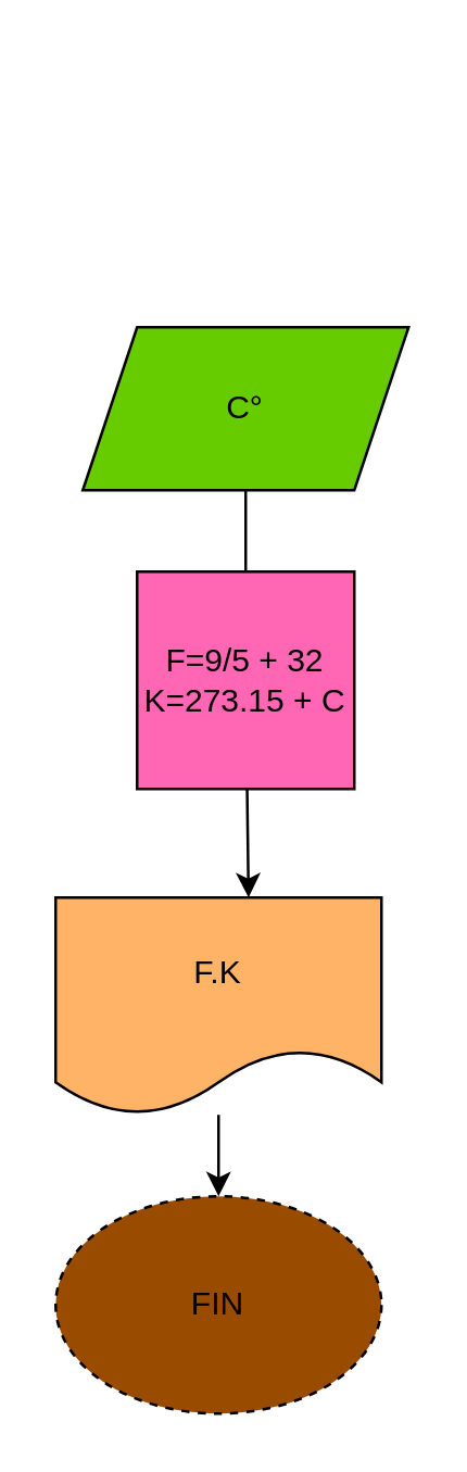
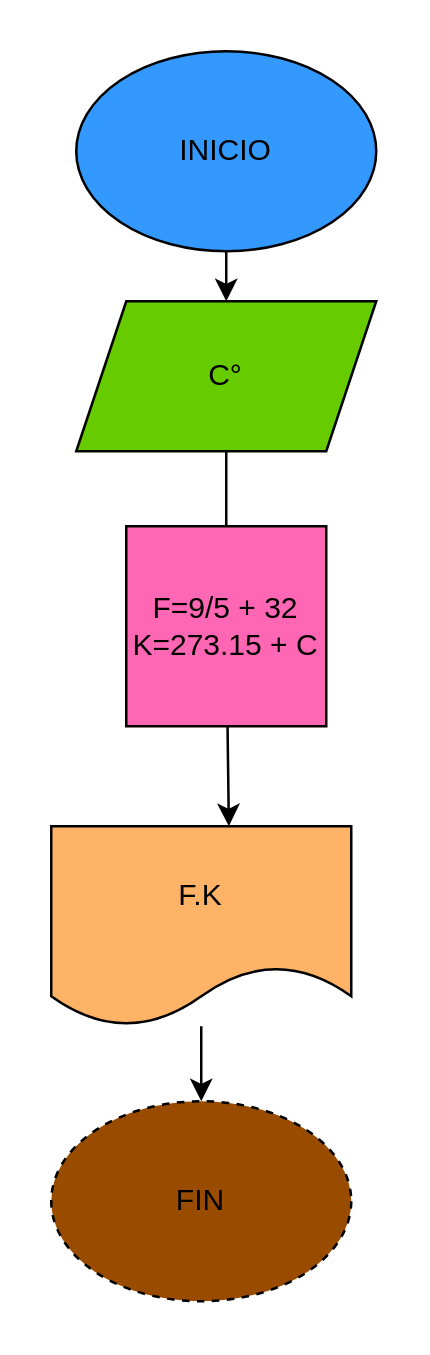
  <mxCell id="0" />
  <mxCell id="1" parent="0" />
+ <mxCell id="2" value="" style="edgeStyle=none;html=1;" parent="1" source="3" target="5" edge="1"><mxGeometry relative="1" as="geometry"><mxPoint x="90" y="150" as="targetPoint" /></mxGeometry></mxCell>
+ <mxCell id="3" value="INICIO" style="ellipse;whiteSpace=wrap;html=1;fillColor=#3399FF;" parent="1" vertex="1"><mxGeometry x="30" y="20" width="120" height="80" as="geometry" /></mxCell>
  <mxCell id="4" value="" style="edgeStyle=none;html=1;endArrow=none;" parent="1" source="5" target="7" edge="1"><mxGeometry relative="1" as="geometry" /></mxCell>
  <mxCell id="5" value="C°" style="shape=parallelogram;perimeter=parallelogramPerimeter;whiteSpace=wrap;html=1;fixedSize=1;fillColor=#66CC00;" parent="1" vertex="1"><mxGeometry x="30" y="120" width="120" height="60" as="geometry" /></mxCell>
  <mxCell id="6" value="" style="edgeStyle=none;html=1;entryX=0.592;entryY=0;entryDx=0;entryDy=0;entryPerimeter=0;" edge="1" parent="1" source="7" target="9"><mxGeometry relative="1" as="geometry" /></mxCell>
  <mxCell id="7" value="F=9/5 + 32&lt;br&gt;K=273.15 + C" style="whiteSpace=wrap;html=1;aspect=fixed;fillColor=#FF66B3;" parent="1" vertex="1"><mxGeometry x="50" y="210" width="80" height="80" as="geometry" /></mxCell>
  <mxCell id="8" value="" style="edgeStyle=none;html=1;" edge="1" parent="1" source="9" target="10"><mxGeometry relative="1" as="geometry" /></mxCell>
  <mxCell id="9" value="F.K" style="shape=document;whiteSpace=wrap;html=1;boundedLbl=1;fillColor=#FFB366;" vertex="1" parent="1"><mxGeometry x="20" y="330" width="120" height="80" as="geometry" /></mxCell>
  <mxCell id="10" value="FIN" style="ellipse;whiteSpace=wrap;html=1;fillColor=#994C00;dashed=1;" vertex="1" parent="1"><mxGeometry x="20" y="440" width="120" height="80" as="geometry" /></mxCell>
